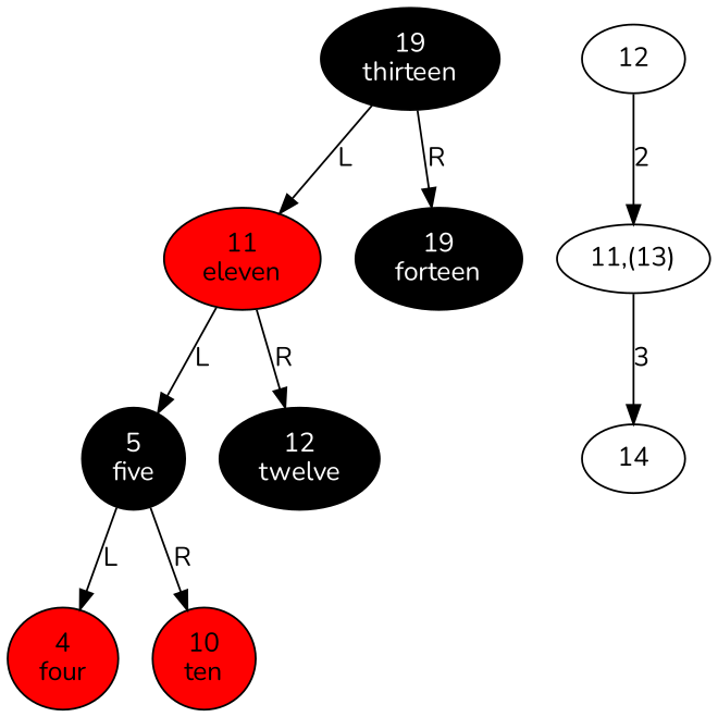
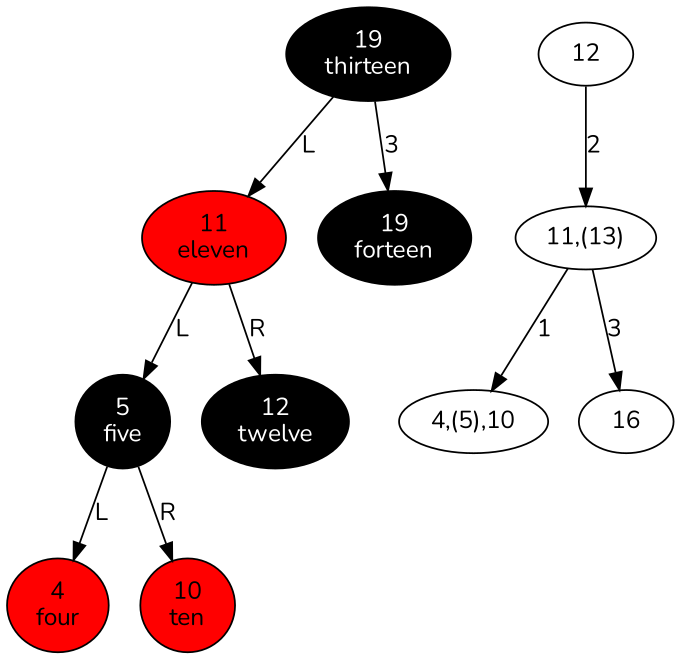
  digraph {
    fontname=Nunito
    node [fontname=Nunito style=filled]
    edge [fontname=Nunito]
    n1 [fillcolor=black fontcolor=white label="19\nthirteen"]
    n2 [fillcolor=red label="11\neleven"]
    n3 [fillcolor=black fontcolor=white label="19\nforteen"]
    n4 [fillcolor=black fontcolor=white label="5\nfive"]
    n5 [fillcolor=black fontcolor=white label="12\ntwelve"]
    n6 [fillcolor=red label="4\nfour"]
    n7 [fillcolor=red label="10\nten"]
    n8 [label="11,(13)" style=""]
-   n10 [label=14 style=""]
+   n9 [label="4,(5),10" style=""]
+   n10 [label=16 style=""]
    n11 [label=12 style=""]
    n1 -> n2 [label=L taildir=sw]
-   n1 -> n3 [label=R taildir=se]
+   n1 -> n3 [label=3 taildir=se]
    n2 -> n4 [label=L taildir=sw]
    n2 -> n5 [label=R taildir=se]
    n4 -> n6 [label=L taildir=sw]
    n4 -> n7 [label=R taildir=se]
+   n8 -> n9 [label=1]
    n8 -> n10 [label=3]
    n11 -> n8 [label=2]
  }
